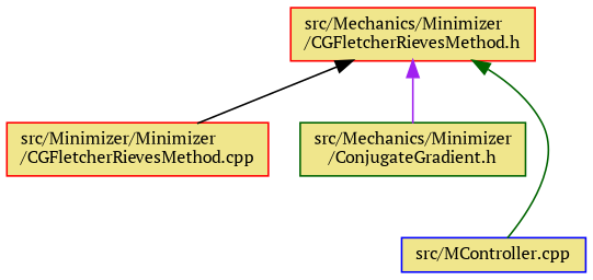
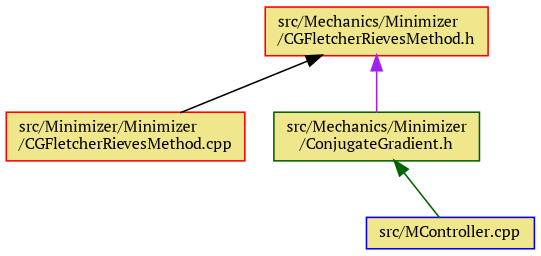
  digraph {
    fontname="PT Serif"
    node [color=red fillcolor=khaki fontname="PT Serif" fontsize=10 shape=record style=filled]
    edge [dir=back fontname="PT Serif" fontsize=10 labelfontname=Helvetica labelfontsize=10 style=solid]
    n1 [fontcolor=black height=0.2 label="src/Mechanics/Minimizer\l/CGFletcherRievesMethod.h" width=0.4]
    n2 [height=0.2 label="src/Minimizer/Minimizer\l/CGFletcherRievesMethod.cpp" width=0.4]
    n3 [color=darkgreen height=0.2 label="src/Mechanics/Minimizer\l/ConjugateGradient.h" width=0.4]
    n4 [color=blue height=0.2 label="src/MController.cpp" width=0.4]
    n1 -> n2 [color=black]
    n1 -> n3 [color=purple]
-   n1 -> n4 [color=darkgreen]
+   n3 -> n4 [color=darkgreen]
  }
